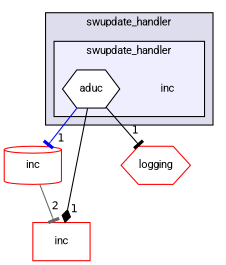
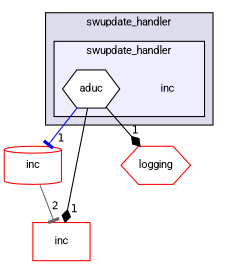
  digraph {
    compound=true
    fontname=Roboto
    node [fontname=Roboto fontsize=10 shape=hexagon color=red fillcolor=white style=filled]
    edge [headlabel=1 labeldistance=1.5 labelfontname=Helvetica labelfontsize=10 color=black arrowhead=tee fontname=Roboto]
    n1 [label=inc shape=plaintext color="" fillcolor="" style=""]
    n2 [color=black label=aduc]
    n3 [label=inc shape=cylinder]
    n4 [label=inc shape=box]
    n5 [label=logging]
    subgraph cluster_1 {
      bgcolor="#ddddee"
      fontsize=10
      label=swupdate_handler
      pencolor=black
      subgraph cluster_2 {
        bgcolor="#eeeeff"
        fontsize=10
        pencolor=black
        n1
        n2
      }
    }
    n2 -> n3 [color=blue]
    n2 -> n4 [arrowhead=diamond]
-   n2 -> n5
+   n2 -> n5 [arrowhead=diamond]
    n3 -> n4 [headlabel=2 color=gray40]
  }
